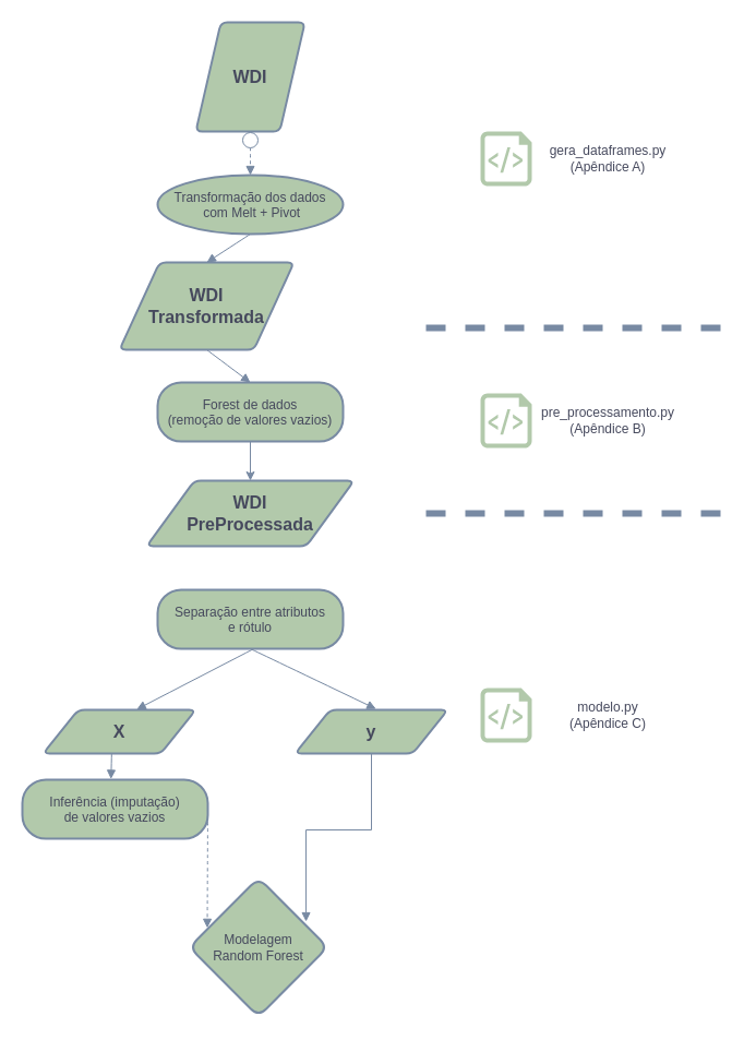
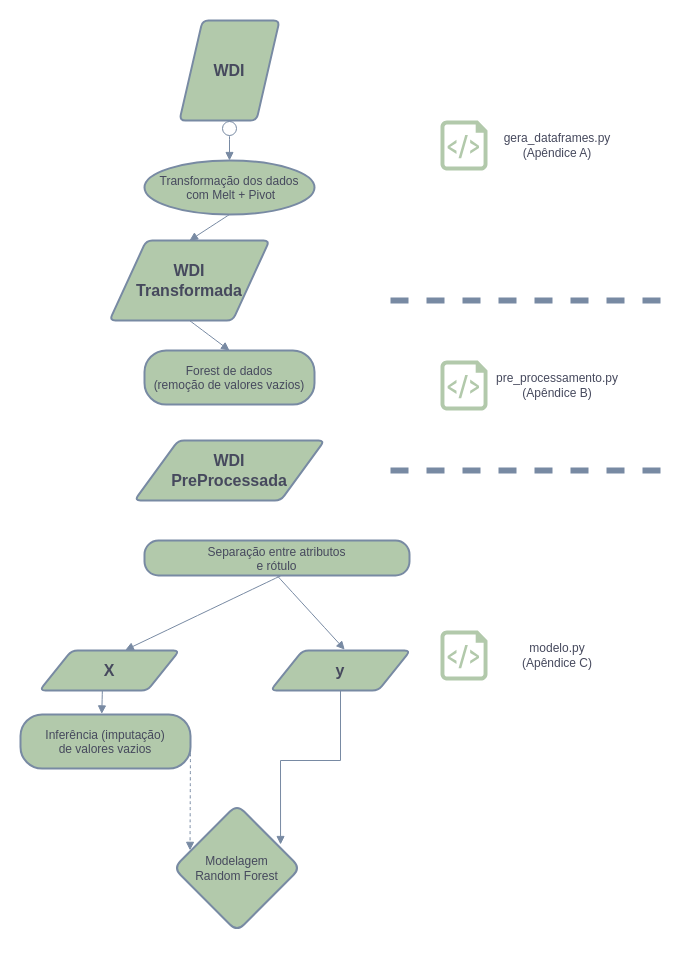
  <mxCell id="0" />
  <mxCell id="1" parent="0" />
  <mxCell id="2" value="Transformação dos dados&#10; com Melt + Pivot" style="ellipse;arcSize=40;strokeWidth=2;labelBackgroundColor=none;fillColor=#B2C9AB;strokeColor=#788AA3;fontColor=#46495D;" parent="1" vertex="1"><mxGeometry x="144" y="160" width="170" height="54" as="geometry" /></mxCell>
- <mxCell id="3" value="" style="curved=1;startArrow=circle;startFill=0;endArrow=block;exitX=0.5;exitY=1;entryX=0.5;entryY=0;exitDx=0;exitDy=0;rounded=1;labelBackgroundColor=none;strokeColor=#788AA3;fontColor=default;entryDx=0;entryDy=0;dashed=1;" parent="1" source="4" target="2" edge="1"><mxGeometry relative="1" as="geometry"><Array as="points" /><mxPoint x="-295" y="571" as="sourcePoint" /></mxGeometry></mxCell>
+ <mxCell id="3" value="" style="curved=1;startArrow=circle;startFill=0;endArrow=block;exitX=0.5;exitY=1;entryX=0.5;entryY=0;exitDx=0;exitDy=0;rounded=1;labelBackgroundColor=none;strokeColor=#788AA3;fontColor=default;entryDx=0;entryDy=0;" parent="1" source="4" target="2" edge="1"><mxGeometry relative="1" as="geometry"><Array as="points" /><mxPoint x="-295" y="571" as="sourcePoint" /></mxGeometry></mxCell>
  <mxCell id="4" value="&lt;font style=&quot;font-size: 16px;&quot;&gt;&lt;b&gt;WDI&lt;/b&gt;&lt;/font&gt;" style="shape=parallelogram;html=1;strokeWidth=2;perimeter=parallelogramPerimeter;whiteSpace=wrap;rounded=1;arcSize=12;size=0.23;labelBackgroundColor=none;fillColor=#B2C9AB;strokeColor=#788AA3;fontColor=#46495D;" parent="1" vertex="1"><mxGeometry x="179" y="20" width="100" height="100" as="geometry" /></mxCell>
  <mxCell id="5" value="" style="curved=1;startArrow=none;endArrow=block;exitX=0.5;exitY=1;entryX=0.5;entryY=0;rounded=1;labelBackgroundColor=none;strokeColor=#788AA3;fontColor=default;exitDx=0;exitDy=0;entryDx=0;entryDy=0;" parent="1" source="2" target="6" edge="1"><mxGeometry relative="1" as="geometry"><Array as="points" /><mxPoint x="20" y="571" as="sourcePoint" /><mxPoint x="370" y="567" as="targetPoint" /></mxGeometry></mxCell>
  <mxCell id="6" value="&lt;font style=&quot;font-size: 16px;&quot;&gt;&lt;b&gt;WDI&lt;/b&gt;&lt;/font&gt;&lt;div&gt;&lt;font style=&quot;font-size: 16px;&quot;&gt;&lt;b&gt;Transformada&lt;/b&gt;&lt;/font&gt;&lt;/div&gt;" style="shape=parallelogram;html=1;strokeWidth=2;perimeter=parallelogramPerimeter;whiteSpace=wrap;rounded=1;arcSize=12;size=0.23;labelBackgroundColor=none;fillColor=#B2C9AB;strokeColor=#788AA3;fontColor=#46495D;" parent="1" vertex="1"><mxGeometry x="109" y="240" width="160" height="80" as="geometry" /></mxCell>
  <mxCell id="7" value="Modelagem&#10;Random Forest" style="rhombus;strokeWidth=2;whiteSpace=wrap;rounded=1;labelBackgroundColor=none;fillColor=#B2C9AB;strokeColor=#788AA3;fontColor=#46495D;" parent="1" vertex="1"><mxGeometry x="173" y="804" width="127" height="127" as="geometry" /></mxCell>
  <mxCell id="8" value="" style="curved=1;startArrow=none;endArrow=block;exitX=0.5;exitY=1;entryX=0.5;entryY=0;rounded=1;labelBackgroundColor=none;strokeColor=#788AA3;fontColor=default;entryDx=0;entryDy=0;exitDx=0;exitDy=0;" parent="1" source="6" target="14" edge="1"><mxGeometry relative="1" as="geometry"><Array as="points" /></mxGeometry></mxCell>
  <mxCell id="9" value="" style="endArrow=none;dashed=1;html=1;rounded=1;fillColor=#B2C9AB;strokeColor=#788AA3;labelBackgroundColor=none;fontColor=default;strokeWidth=6;" parent="1" edge="1"><mxGeometry width="50" height="50" relative="1" as="geometry"><mxPoint x="660" y="300" as="sourcePoint" /><mxPoint x="390" y="300" as="targetPoint" /></mxGeometry></mxCell>
  <mxCell id="10" value="" style="sketch=0;aspect=fixed;pointerEvents=1;shadow=0;dashed=0;html=1;strokeColor=none;labelPosition=center;verticalLabelPosition=bottom;verticalAlign=top;align=center;fillColor=#B2C9AB;shape=mxgraph.azure.script_file;rounded=1;labelBackgroundColor=none;fontColor=#46495D;" parent="1" vertex="1"><mxGeometry x="440" y="120" width="47" height="50" as="geometry" /></mxCell>
  <mxCell id="11" value="gera_dataframes.py (Apêndice A)" style="text;html=1;align=center;verticalAlign=middle;whiteSpace=wrap;rounded=1;labelBackgroundColor=none;fontColor=#46495D;" parent="1" vertex="1"><mxGeometry x="507" y="130" width="100" height="30" as="geometry" /></mxCell>
  <mxCell id="12" value="" style="sketch=0;aspect=fixed;pointerEvents=1;shadow=0;dashed=0;html=1;strokeColor=none;labelPosition=center;verticalLabelPosition=bottom;verticalAlign=top;align=center;fillColor=#B2C9AB;shape=mxgraph.azure.script_file;rounded=1;labelBackgroundColor=none;fontColor=#46495D;" parent="1" vertex="1"><mxGeometry x="440" y="360" width="47" height="50" as="geometry" /></mxCell>
  <mxCell id="13" value="pre_processamento.py&lt;div&gt;&lt;span style=&quot;background-color: transparent; color: light-dark(rgb(70, 73, 93), rgb(170, 173, 190));&quot;&gt;(Apêndice B)&lt;/span&gt;&lt;/div&gt;" style="text;html=1;align=center;verticalAlign=middle;whiteSpace=wrap;rounded=1;labelBackgroundColor=none;fontColor=#46495D;" parent="1" vertex="1"><mxGeometry x="507" y="370" width="100" height="30" as="geometry" /></mxCell>
  <mxCell id="14" value="Forest de dados&#10;(remoção de valores vazios)" style="rounded=1;arcSize=40;strokeWidth=2;labelBackgroundColor=none;fillColor=#B2C9AB;strokeColor=#788AA3;fontColor=#46495D;" parent="1" vertex="1"><mxGeometry x="144" y="350" width="170" height="54" as="geometry" /></mxCell>
- <mxCell id="15" style="edgeStyle=orthogonalEdgeStyle;rounded=0;orthogonalLoop=1;jettySize=auto;html=1;exitX=0.5;exitY=1;exitDx=0;exitDy=0;strokeColor=#788AA3;fontColor=#46495D;fillColor=#B2C9AB;" parent="1" source="14" target="25" edge="1"><mxGeometry relative="1" as="geometry" /></mxCell>
  <mxCell id="16" value="Inferência (imputação)&#10;de valores vazios" style="rounded=1;arcSize=40;strokeWidth=2;labelBackgroundColor=none;fillColor=#B2C9AB;strokeColor=#788AA3;fontColor=#46495D;" parent="1" vertex="1"><mxGeometry x="20" y="714" width="170" height="54" as="geometry" /></mxCell>
- <mxCell id="17" value="Separação entre atributos&#10;e rótulo" style="rounded=1;arcSize=40;strokeWidth=2;labelBackgroundColor=none;fillColor=#B2C9AB;strokeColor=#788AA3;fontColor=#46495D;" parent="1" vertex="1"><mxGeometry x="144" y="540" width="170" height="54" as="geometry" /></mxCell>
+ <mxCell id="17" value="Separação entre atributos&#10;e rótulo" style="rounded=1;arcSize=40;strokeWidth=2;labelBackgroundColor=none;fillColor=#B2C9AB;strokeColor=#788AA3;fontColor=#46495D;" parent="1" vertex="1"><mxGeometry x="144" y="540" width="265" height="35" as="geometry" /></mxCell>
  <mxCell id="18" value="&lt;span style=&quot;font-size: 16px;&quot;&gt;&lt;b&gt;X&lt;/b&gt;&lt;/span&gt;" style="shape=parallelogram;html=1;strokeWidth=2;perimeter=parallelogramPerimeter;whiteSpace=wrap;rounded=1;arcSize=12;size=0.23;labelBackgroundColor=none;fillColor=#B2C9AB;strokeColor=#788AA3;fontColor=#46495D;" parent="1" vertex="1"><mxGeometry x="39" y="650" width="140" height="40" as="geometry" /></mxCell>
  <mxCell id="19" value="&lt;span style=&quot;font-size: 16px;&quot;&gt;&lt;b&gt;y&lt;/b&gt;&lt;/span&gt;" style="shape=parallelogram;html=1;strokeWidth=2;perimeter=parallelogramPerimeter;whiteSpace=wrap;rounded=1;arcSize=12;size=0.23;labelBackgroundColor=none;fillColor=#B2C9AB;strokeColor=#788AA3;fontColor=#46495D;" parent="1" vertex="1"><mxGeometry x="270" y="650" width="140" height="40" as="geometry" /></mxCell>
  <mxCell id="20" value="" style="curved=1;startArrow=none;endArrow=block;entryX=0.613;entryY=-0.011;rounded=1;labelBackgroundColor=none;strokeColor=#788AA3;fontColor=default;entryDx=0;entryDy=0;exitX=0.514;exitY=1.008;exitDx=0;exitDy=0;exitPerimeter=0;entryPerimeter=0;" parent="1" source="17" target="18" edge="1"><mxGeometry relative="1" as="geometry"><Array as="points" /><mxPoint x="230" y="600" as="sourcePoint" /><mxPoint x="110" y="651" as="targetPoint" /></mxGeometry></mxCell>
  <mxCell id="21" value="" style="curved=1;startArrow=none;endArrow=block;entryX=0.53;entryY=-0.022;rounded=1;labelBackgroundColor=none;strokeColor=#788AA3;fontColor=default;entryDx=0;entryDy=0;exitX=0.5;exitY=1;exitDx=0;exitDy=0;entryPerimeter=0;" parent="1" source="17" target="19" edge="1"><mxGeometry relative="1" as="geometry"><Array as="points" /><mxPoint x="229" y="600" as="sourcePoint" /><mxPoint x="566" y="595" as="targetPoint" /></mxGeometry></mxCell>
  <mxCell id="22" value="" style="curved=1;startArrow=none;endArrow=block;exitX=0.449;exitY=1.013;entryX=0.478;entryY=-0.011;rounded=1;labelBackgroundColor=none;strokeColor=#788AA3;fontColor=default;entryDx=0;entryDy=0;exitDx=0;exitDy=0;entryPerimeter=0;exitPerimeter=0;" parent="1" source="18" target="16" edge="1"><mxGeometry relative="1" as="geometry"><Array as="points" /><mxPoint x="470" y="651" as="sourcePoint" /><mxPoint x="566" y="595" as="targetPoint" /></mxGeometry></mxCell>
  <mxCell id="23" value="" style="curved=1;startArrow=none;endArrow=block;exitX=1;exitY=0.5;rounded=1;labelBackgroundColor=none;strokeColor=#788AA3;fontColor=default;exitDx=0;exitDy=0;entryX=0.13;entryY=0.361;entryDx=0;entryDy=0;entryPerimeter=0;dashed=1;" parent="1" source="16" target="7" edge="1"><mxGeometry relative="1" as="geometry"><Array as="points" /><mxPoint x="674" y="569" as="sourcePoint" /><mxPoint x="191" y="844" as="targetPoint" /></mxGeometry></mxCell>
  <mxCell id="24" value="" style="curved=0;startArrow=none;endArrow=block;exitX=0.5;exitY=1;rounded=0;labelBackgroundColor=none;strokeColor=#788AA3;fontColor=default;exitDx=0;exitDy=0;entryX=0.843;entryY=0.315;entryDx=0;entryDy=0;entryPerimeter=0;" parent="1" source="19" target="7" edge="1"><mxGeometry relative="1" as="geometry"><Array as="points"><mxPoint x="340" y="760" /><mxPoint x="280" y="760" /></Array><mxPoint x="684" y="605" as="sourcePoint" /><mxPoint x="970" y="640" as="targetPoint" /></mxGeometry></mxCell>
  <mxCell id="25" value="&lt;font style=&quot;font-size: 16px;&quot;&gt;&lt;b&gt;WDI&lt;/b&gt;&lt;/font&gt;&lt;div&gt;&lt;span style=&quot;font-size: 16px;&quot;&gt;&lt;b&gt;PreProcessada&lt;/b&gt;&lt;/span&gt;&lt;/div&gt;" style="shape=parallelogram;html=1;strokeWidth=2;perimeter=parallelogramPerimeter;whiteSpace=wrap;rounded=1;arcSize=12;size=0.23;labelBackgroundColor=none;fillColor=#B2C9AB;strokeColor=#788AA3;fontColor=#46495D;" vertex="1" parent="1"><mxGeometry x="134" y="440" width="190" height="60" as="geometry" /></mxCell>
  <mxCell id="26" value="" style="endArrow=none;dashed=1;html=1;rounded=1;fillColor=#B2C9AB;strokeColor=#788AA3;labelBackgroundColor=none;fontColor=default;strokeWidth=6;" edge="1" parent="1"><mxGeometry width="50" height="50" relative="1" as="geometry"><mxPoint x="660" y="470" as="sourcePoint" /><mxPoint x="390" y="470" as="targetPoint" /></mxGeometry></mxCell>
  <mxCell id="27" value="" style="sketch=0;aspect=fixed;pointerEvents=1;shadow=0;dashed=0;html=1;strokeColor=none;labelPosition=center;verticalLabelPosition=bottom;verticalAlign=top;align=center;fillColor=#B2C9AB;shape=mxgraph.azure.script_file;rounded=1;labelBackgroundColor=none;fontColor=#46495D;" vertex="1" parent="1"><mxGeometry x="440" y="630" width="47" height="50" as="geometry" /></mxCell>
  <mxCell id="28" value="modelo&lt;span style=&quot;background-color: transparent; color: light-dark(rgb(70, 73, 93), rgb(170, 173, 190));&quot;&gt;.py&lt;/span&gt;&lt;div&gt;&lt;div&gt;&lt;span style=&quot;background-color: transparent; color: light-dark(rgb(70, 73, 93), rgb(170, 173, 190));&quot;&gt;(Apêndice C&lt;/span&gt;&lt;span style=&quot;background-color: transparent; color: light-dark(rgb(70, 73, 93), rgb(170, 173, 190));&quot;&gt;)&lt;/span&gt;&lt;/div&gt;&lt;/div&gt;" style="text;html=1;align=center;verticalAlign=middle;whiteSpace=wrap;rounded=1;labelBackgroundColor=none;fontColor=#46495D;" vertex="1" parent="1"><mxGeometry x="507" y="640" width="100" height="30" as="geometry" /></mxCell>
